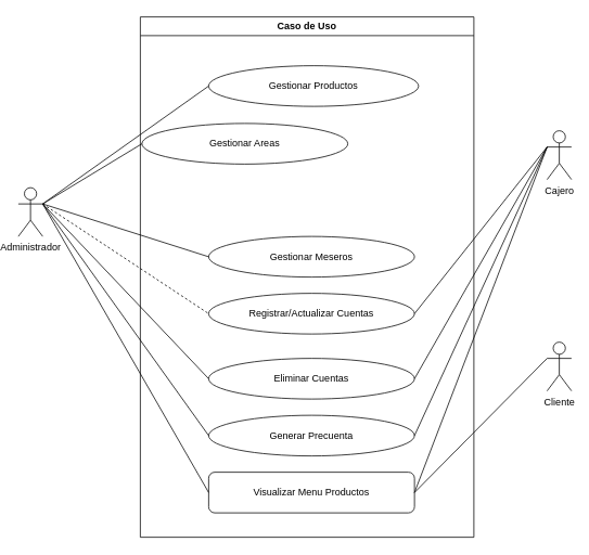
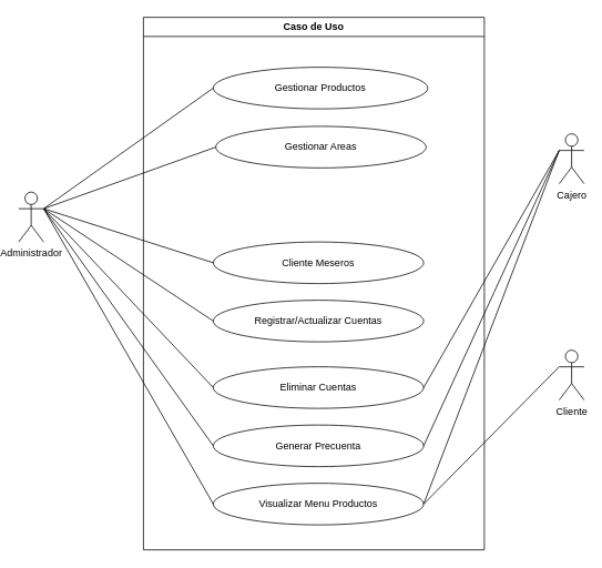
  <mxCell id="0" />
  <mxCell id="1" parent="0" />
  <mxCell id="2" value="Caso de Uso" style="swimlane;whiteSpace=wrap;html=1;" parent="1" vertex="1"><mxGeometry x="170" y="20" width="410" height="640" as="geometry" /></mxCell>
  <mxCell id="3" value="Gestionar Productos" style="ellipse;whiteSpace=wrap;html=1;" parent="2" vertex="1"><mxGeometry x="84" y="60" width="258" height="50" as="geometry" /></mxCell>
- <mxCell id="4" value="Gestionar Areas" style="ellipse;whiteSpace=wrap;html=1;" parent="2" vertex="1"><mxGeometry x="2" y="131" width="253" height="50" as="geometry" /></mxCell>
- <mxCell id="5" value="Gestionar Meseros" style="ellipse;whiteSpace=wrap;html=1;" parent="2" vertex="1"><mxGeometry x="84" y="270" width="253" height="50" as="geometry" /></mxCell>
+ <mxCell id="4" value="Gestionar Areas" style="ellipse;whiteSpace=wrap;html=1;" parent="2" vertex="1"><mxGeometry x="87" y="131" width="253" height="50" as="geometry" /></mxCell>
+ <mxCell id="5" value="Cliente Meseros" style="ellipse;whiteSpace=wrap;html=1;" parent="2" vertex="1"><mxGeometry x="84" y="270" width="253" height="50" as="geometry" /></mxCell>
  <mxCell id="6" value="Registrar/Actualizar Cuentas" style="ellipse;whiteSpace=wrap;html=1;" parent="2" vertex="1"><mxGeometry x="84" y="340" width="253" height="50" as="geometry" /></mxCell>
  <mxCell id="7" value="Eliminar Cuentas" style="ellipse;whiteSpace=wrap;html=1;" parent="2" vertex="1"><mxGeometry x="84" y="420" width="253" height="50" as="geometry" /></mxCell>
  <mxCell id="8" value="Generar Precuenta" style="ellipse;whiteSpace=wrap;html=1;" vertex="1" parent="2"><mxGeometry x="84" y="490" width="253" height="50" as="geometry" /></mxCell>
- <mxCell id="9" value="Visualizar Menu Productos" style="whiteSpace=wrap;html=1;rounded=1;" vertex="1" parent="2"><mxGeometry x="84" y="560" width="253" height="50" as="geometry" /></mxCell>
+ <mxCell id="9" value="Visualizar Menu Productos" style="ellipse;whiteSpace=wrap;html=1;" vertex="1" parent="2"><mxGeometry x="84" y="560" width="253" height="50" as="geometry" /></mxCell>
  <mxCell id="10" value="Administrador" style="shape=umlActor;verticalLabelPosition=bottom;verticalAlign=top;html=1;outlineConnect=0;" parent="1" vertex="1"><mxGeometry x="20" y="230" width="30" height="60" as="geometry" /></mxCell>
  <mxCell id="11" value="Cajero" style="shape=umlActor;verticalLabelPosition=bottom;verticalAlign=top;html=1;outlineConnect=0;" parent="1" vertex="1"><mxGeometry x="670" y="160" width="30" height="60" as="geometry" /></mxCell>
  <mxCell id="12" value="" style="endArrow=none;html=1;rounded=0;entryX=0;entryY=0.5;entryDx=0;entryDy=0;exitX=1;exitY=0.333;exitDx=0;exitDy=0;exitPerimeter=0;" parent="1" source="10" target="3" edge="1"><mxGeometry width="50" height="50" relative="1" as="geometry"><mxPoint x="60" y="410" as="sourcePoint" /><mxPoint x="110" y="360" as="targetPoint" /></mxGeometry></mxCell>
  <mxCell id="13" value="" style="endArrow=none;html=1;rounded=0;entryX=0;entryY=0.5;entryDx=0;entryDy=0;exitX=1;exitY=0.333;exitDx=0;exitDy=0;exitPerimeter=0;" parent="1" source="10" target="4" edge="1"><mxGeometry width="50" height="50" relative="1" as="geometry"><mxPoint x="190" y="240" as="sourcePoint" /><mxPoint x="240" y="190" as="targetPoint" /></mxGeometry></mxCell>
  <mxCell id="14" value="" style="endArrow=none;html=1;rounded=0;entryX=0;entryY=0.5;entryDx=0;entryDy=0;exitX=1;exitY=0.333;exitDx=0;exitDy=0;exitPerimeter=0;" parent="1" source="10" target="5" edge="1"><mxGeometry width="50" height="50" relative="1" as="geometry"><mxPoint x="50" y="400" as="sourcePoint" /><mxPoint x="100" y="350" as="targetPoint" /></mxGeometry></mxCell>
- <mxCell id="15" value="" style="endArrow=none;html=1;rounded=0;entryX=0;entryY=0.5;entryDx=0;entryDy=0;exitX=1;exitY=0.333;exitDx=0;exitDy=0;exitPerimeter=0;dashed=1;" parent="1" source="10" target="6" edge="1"><mxGeometry width="50" height="50" relative="1" as="geometry"><mxPoint x="30" y="460" as="sourcePoint" /><mxPoint x="80" y="410" as="targetPoint" /></mxGeometry></mxCell>
+ <mxCell id="15" value="" style="endArrow=none;html=1;rounded=0;entryX=0;entryY=0.5;entryDx=0;entryDy=0;exitX=1;exitY=0.333;exitDx=0;exitDy=0;exitPerimeter=0;" parent="1" source="10" target="6" edge="1"><mxGeometry width="50" height="50" relative="1" as="geometry"><mxPoint x="30" y="460" as="sourcePoint" /><mxPoint x="80" y="410" as="targetPoint" /></mxGeometry></mxCell>
  <mxCell id="16" value="" style="endArrow=none;html=1;rounded=0;entryX=0;entryY=0.5;entryDx=0;entryDy=0;exitX=1;exitY=0.333;exitDx=0;exitDy=0;exitPerimeter=0;" parent="1" source="10" target="7" edge="1"><mxGeometry width="50" height="50" relative="1" as="geometry"><mxPoint x="-40" y="440" as="sourcePoint" /><mxPoint x="10" y="390" as="targetPoint" /></mxGeometry></mxCell>
- <mxCell id="17" value="" style="endArrow=none;html=1;rounded=0;entryX=1;entryY=0.5;entryDx=0;entryDy=0;exitX=0;exitY=0.333;exitDx=0;exitDy=0;exitPerimeter=0;" parent="1" source="11" target="6" edge="1"><mxGeometry width="50" height="50" relative="1" as="geometry"><mxPoint x="630" y="400" as="sourcePoint" /><mxPoint x="680" y="350" as="targetPoint" /></mxGeometry></mxCell>
  <mxCell id="18" value="" style="endArrow=none;html=1;rounded=0;entryX=0;entryY=0.333;entryDx=0;entryDy=0;entryPerimeter=0;exitX=1;exitY=0.5;exitDx=0;exitDy=0;" parent="1" source="7" target="11" edge="1"><mxGeometry width="50" height="50" relative="1" as="geometry"><mxPoint x="660" y="480" as="sourcePoint" /><mxPoint x="710" y="430" as="targetPoint" /></mxGeometry></mxCell>
  <mxCell id="19" value="" style="endArrow=none;html=1;rounded=0;entryX=0;entryY=0.333;entryDx=0;entryDy=0;entryPerimeter=0;exitX=1;exitY=0.5;exitDx=0;exitDy=0;" edge="1" parent="1" source="8" target="11"><mxGeometry width="50" height="50" relative="1" as="geometry"><mxPoint x="512" y="465" as="sourcePoint" /><mxPoint x="680" y="260" as="targetPoint" /></mxGeometry></mxCell>
  <mxCell id="20" value="" style="endArrow=none;html=1;rounded=0;entryX=0;entryY=0.5;entryDx=0;entryDy=0;exitX=1;exitY=0.333;exitDx=0;exitDy=0;exitPerimeter=0;" edge="1" parent="1" source="10" target="8"><mxGeometry width="50" height="50" relative="1" as="geometry"><mxPoint x="60" y="260" as="sourcePoint" /><mxPoint x="259" y="465" as="targetPoint" /></mxGeometry></mxCell>
  <mxCell id="21" value="" style="endArrow=none;html=1;rounded=0;entryX=0;entryY=0.333;entryDx=0;entryDy=0;entryPerimeter=0;exitX=1;exitY=0.5;exitDx=0;exitDy=0;" edge="1" parent="1" source="9" target="11"><mxGeometry width="50" height="50" relative="1" as="geometry"><mxPoint x="517" y="545" as="sourcePoint" /><mxPoint x="680" y="260" as="targetPoint" /></mxGeometry></mxCell>
  <mxCell id="22" value="" style="endArrow=none;html=1;rounded=0;entryX=0;entryY=0.5;entryDx=0;entryDy=0;exitX=1;exitY=0.333;exitDx=0;exitDy=0;exitPerimeter=0;" edge="1" parent="1" source="10" target="9"><mxGeometry width="50" height="50" relative="1" as="geometry"><mxPoint x="60" y="260" as="sourcePoint" /><mxPoint x="264" y="545" as="targetPoint" /></mxGeometry></mxCell>
  <mxCell id="23" value="Cliente" style="shape=umlActor;verticalLabelPosition=bottom;verticalAlign=top;html=1;outlineConnect=0;" vertex="1" parent="1"><mxGeometry x="670" y="420" width="30" height="60" as="geometry" /></mxCell>
  <mxCell id="24" value="" style="endArrow=none;html=1;rounded=0;entryX=0;entryY=0.333;entryDx=0;entryDy=0;entryPerimeter=0;exitX=1;exitY=0.5;exitDx=0;exitDy=0;" edge="1" parent="1" source="9" target="23"><mxGeometry width="50" height="50" relative="1" as="geometry"><mxPoint x="517" y="615" as="sourcePoint" /><mxPoint x="680" y="190" as="targetPoint" /></mxGeometry></mxCell>
